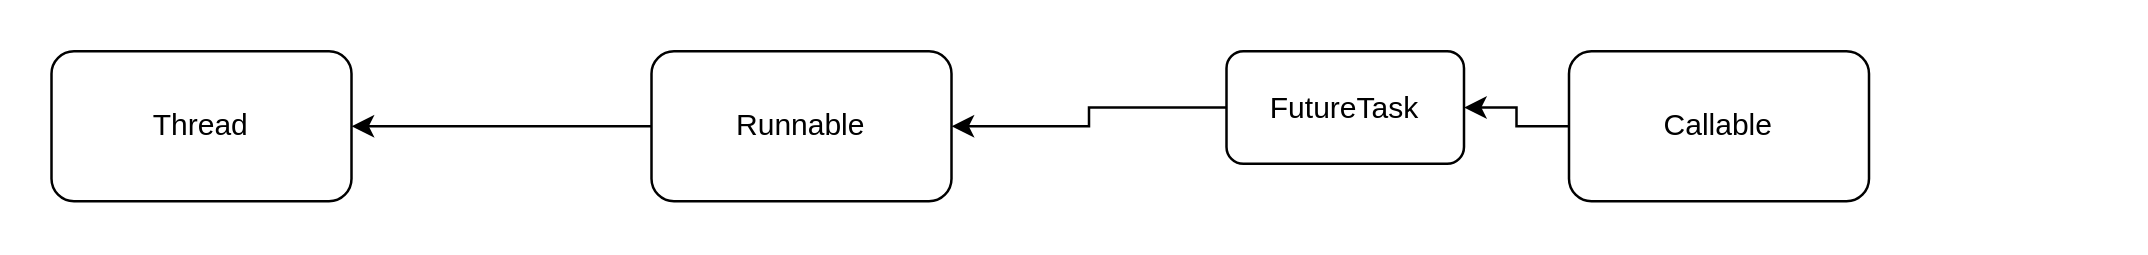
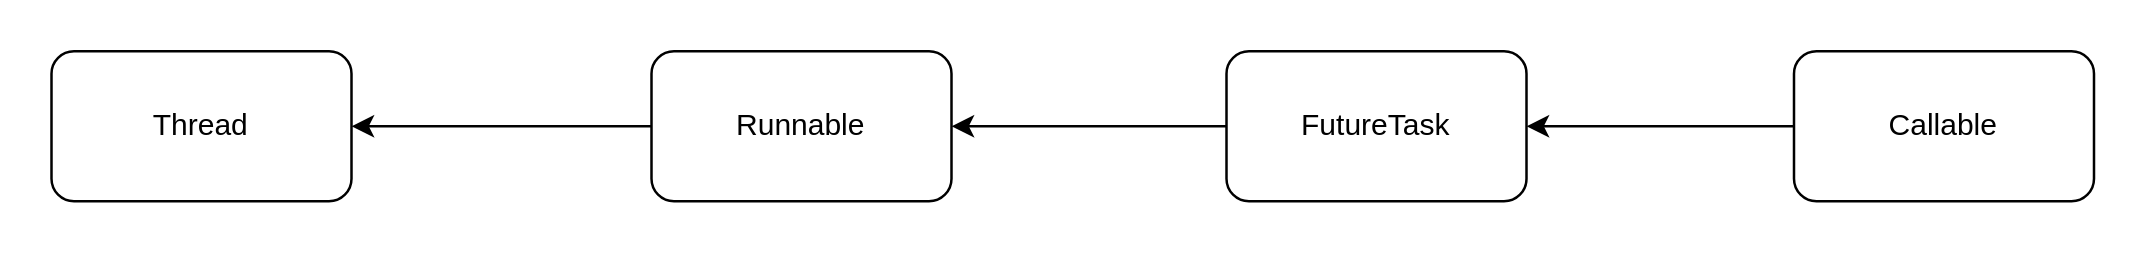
  <mxCell id="0" />
  <mxCell id="1" parent="0" />
  <mxCell id="2" value="Thread" style="rounded=1;whiteSpace=wrap;html=1;" vertex="1" parent="1"><mxGeometry x="20" y="20" width="120" height="60" as="geometry" /></mxCell>
  <mxCell id="3" style="edgeStyle=orthogonalEdgeStyle;rounded=0;orthogonalLoop=1;jettySize=auto;html=1;entryX=1;entryY=0.5;entryDx=0;entryDy=0;" edge="1" parent="1" source="4" target="2"><mxGeometry relative="1" as="geometry" /></mxCell>
  <mxCell id="4" value="Runnable" style="rounded=1;whiteSpace=wrap;html=1;" vertex="1" parent="1"><mxGeometry x="260" y="20" width="120" height="60" as="geometry" /></mxCell>
  <mxCell id="5" style="edgeStyle=orthogonalEdgeStyle;rounded=0;orthogonalLoop=1;jettySize=auto;html=1;entryX=1;entryY=0.5;entryDx=0;entryDy=0;" edge="1" parent="1" source="6" target="4"><mxGeometry relative="1" as="geometry" /></mxCell>
- <mxCell id="6" value="FutureTask" style="rounded=1;whiteSpace=wrap;html=1;" vertex="1" parent="1"><mxGeometry x="490" y="20" width="95" height="45" as="geometry" /></mxCell>
+ <mxCell id="6" value="FutureTask" style="rounded=1;whiteSpace=wrap;html=1;" vertex="1" parent="1"><mxGeometry x="490" y="20" width="120" height="60" as="geometry" /></mxCell>
  <mxCell id="7" style="edgeStyle=orthogonalEdgeStyle;rounded=0;orthogonalLoop=1;jettySize=auto;html=1;exitX=0;exitY=0.5;exitDx=0;exitDy=0;entryX=1;entryY=0.5;entryDx=0;entryDy=0;" edge="1" parent="1" source="8" target="6"><mxGeometry relative="1" as="geometry" /></mxCell>
- <mxCell id="8" value="Callable" style="rounded=1;whiteSpace=wrap;html=1;" vertex="1" parent="1"><mxGeometry x="627" y="20" width="120" height="60" as="geometry" /></mxCell>
+ <mxCell id="8" value="Callable" style="rounded=1;whiteSpace=wrap;html=1;" vertex="1" parent="1"><mxGeometry x="717" y="20" width="120" height="60" as="geometry" /></mxCell>
